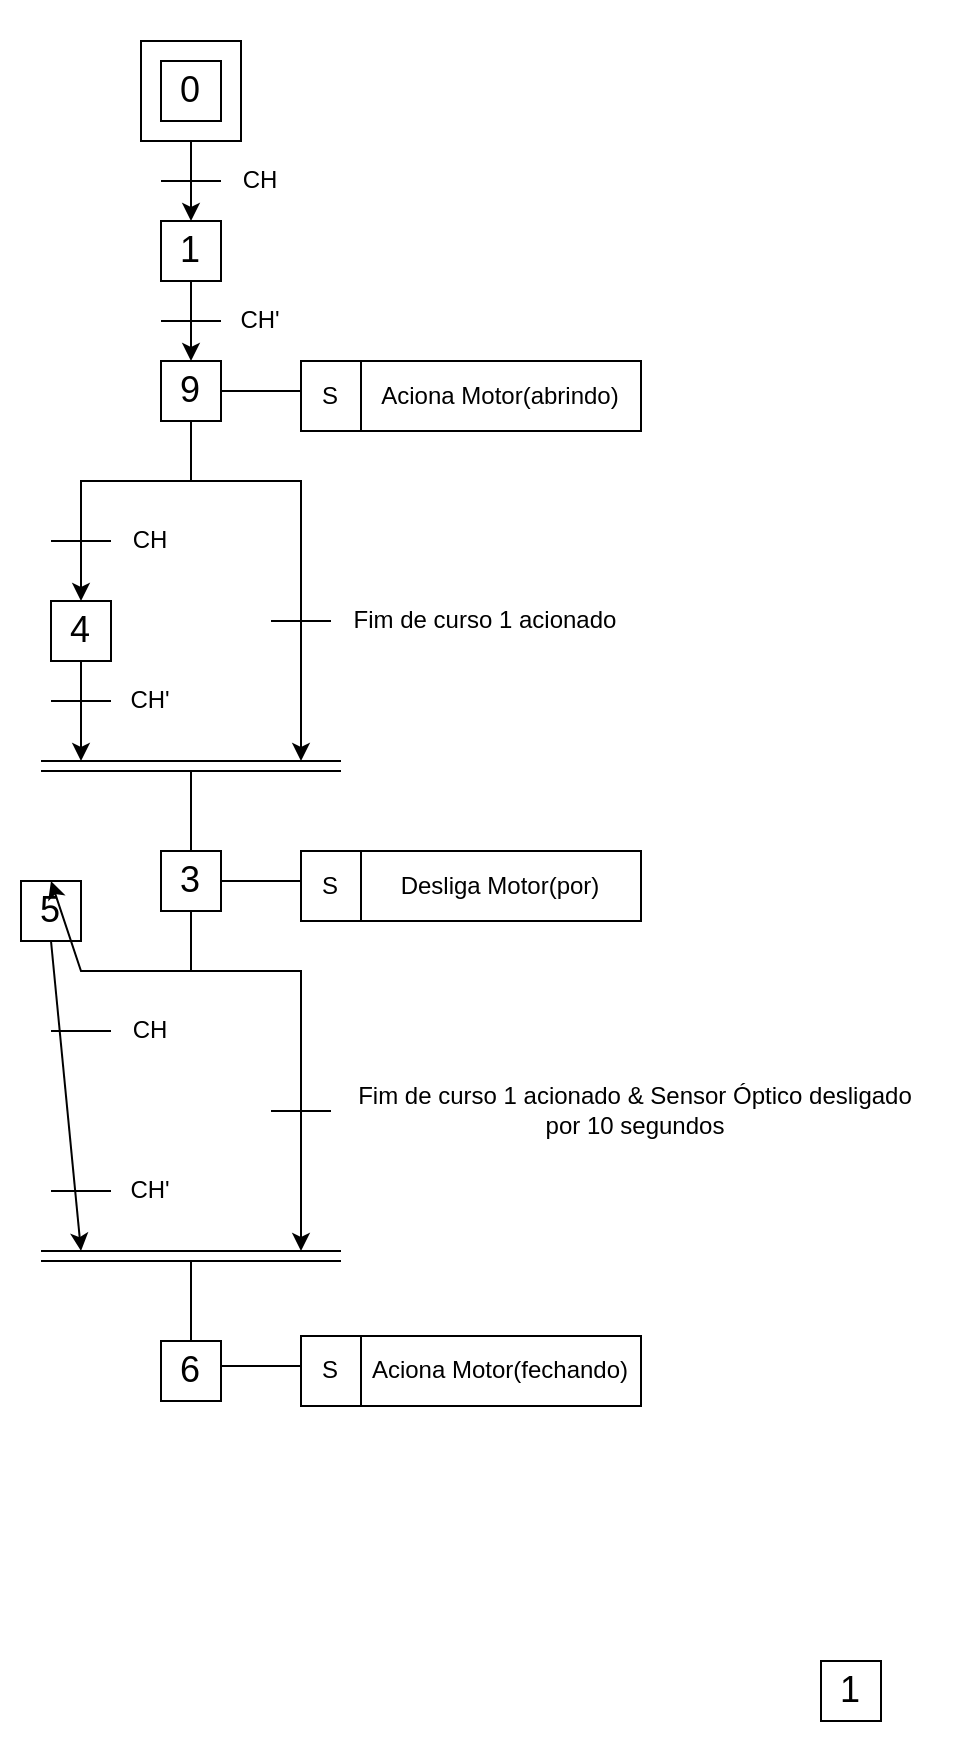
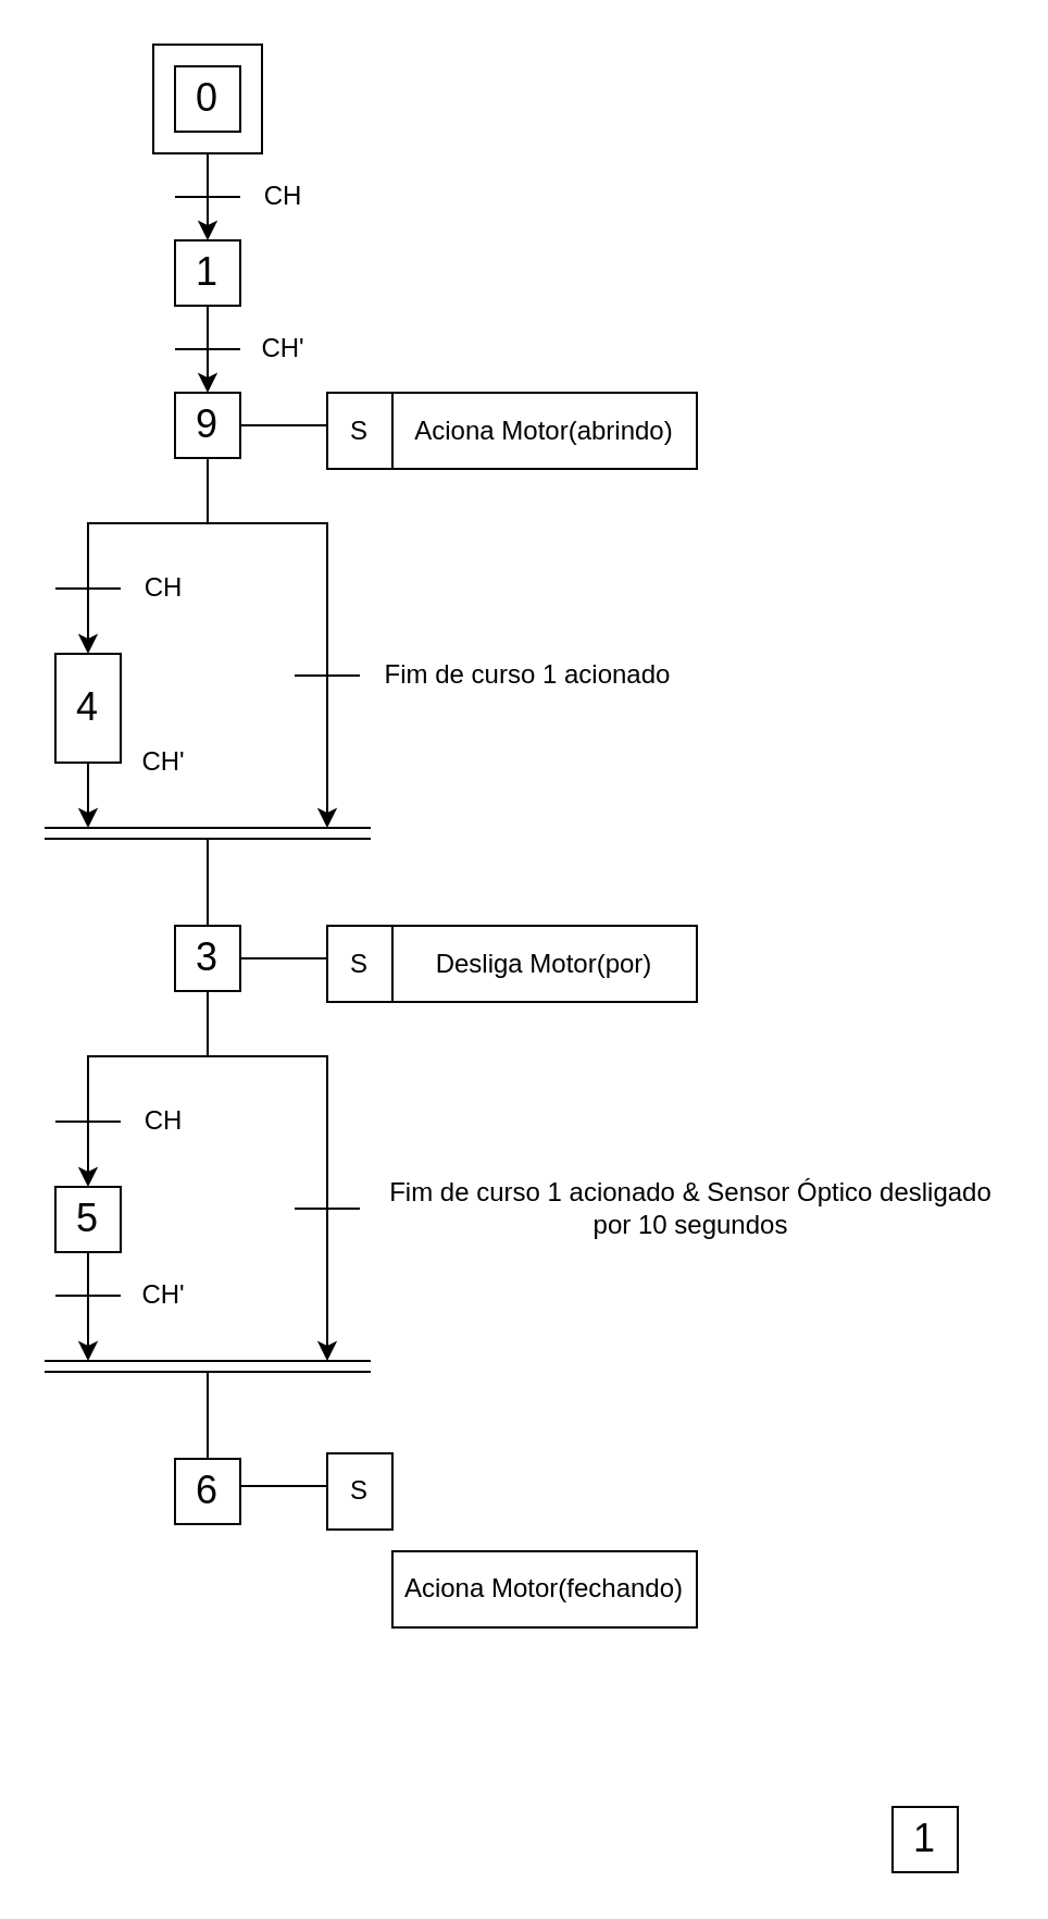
  <mxCell id="0" />
  <mxCell id="1" parent="0" />
  <mxCell id="2" value="" style="whiteSpace=wrap;html=1;aspect=fixed;" vertex="1" parent="1"><mxGeometry x="70" y="20" width="50" height="50" as="geometry" /></mxCell>
  <mxCell id="3" value="&lt;font style=&quot;font-size: 18px;&quot;&gt;0&lt;/font&gt;" style="whiteSpace=wrap;html=1;aspect=fixed;" vertex="1" parent="1"><mxGeometry x="80" y="30" width="30" height="30" as="geometry" /></mxCell>
  <mxCell id="4" value="&lt;font style=&quot;font-size: 18px;&quot;&gt;1&lt;/font&gt;" style="whiteSpace=wrap;html=1;aspect=fixed;" vertex="1" parent="1"><mxGeometry x="80" y="110" width="30" height="30" as="geometry" /></mxCell>
  <mxCell id="5" value="&lt;font style=&quot;font-size: 18px;&quot;&gt;1&lt;/font&gt;" style="whiteSpace=wrap;html=1;aspect=fixed;" vertex="1" parent="1"><mxGeometry x="410" y="830" width="30" height="30" as="geometry" /></mxCell>
  <mxCell id="6" value="" style="endArrow=classic;html=1;rounded=0;exitX=0.5;exitY=1;exitDx=0;exitDy=0;entryX=0.5;entryY=0;entryDx=0;entryDy=0;" edge="1" parent="1" source="2" target="4"><mxGeometry width="50" height="50" relative="1" as="geometry"><mxPoint x="180" y="280" as="sourcePoint" /><mxPoint x="230" y="230" as="targetPoint" /></mxGeometry></mxCell>
  <mxCell id="7" value="" style="endArrow=none;html=1;rounded=0;" edge="1" parent="1"><mxGeometry width="50" height="50" relative="1" as="geometry"><mxPoint x="80" y="90" as="sourcePoint" /><mxPoint x="110" y="90" as="targetPoint" /></mxGeometry></mxCell>
  <mxCell id="8" value="CH" style="text;html=1;align=center;verticalAlign=middle;whiteSpace=wrap;rounded=0;" vertex="1" parent="1"><mxGeometry x="120" y="80" width="20" height="20" as="geometry" /></mxCell>
  <mxCell id="9" value="&lt;font style=&quot;font-size: 18px;&quot;&gt;9&lt;/font&gt;" style="whiteSpace=wrap;html=1;aspect=fixed;" vertex="1" parent="1"><mxGeometry x="80" y="180" width="30" height="30" as="geometry" /></mxCell>
  <mxCell id="10" value="" style="endArrow=classic;html=1;rounded=0;exitX=0.5;exitY=1;exitDx=0;exitDy=0;entryX=0.5;entryY=0;entryDx=0;entryDy=0;" edge="1" parent="1"><mxGeometry width="50" height="50" relative="1" as="geometry"><mxPoint x="95" y="140" as="sourcePoint" /><mxPoint x="95" y="180" as="targetPoint" /></mxGeometry></mxCell>
  <mxCell id="11" value="" style="endArrow=none;html=1;rounded=0;" edge="1" parent="1"><mxGeometry width="50" height="50" relative="1" as="geometry"><mxPoint x="80" y="160" as="sourcePoint" /><mxPoint x="110" y="160" as="targetPoint" /></mxGeometry></mxCell>
  <mxCell id="12" value="CH'" style="text;html=1;align=center;verticalAlign=middle;whiteSpace=wrap;rounded=0;" vertex="1" parent="1"><mxGeometry x="120" y="150" width="20" height="20" as="geometry" /></mxCell>
  <mxCell id="13" value="" style="endArrow=none;html=1;rounded=0;exitX=1;exitY=0.5;exitDx=0;exitDy=0;" edge="1" parent="1" source="9"><mxGeometry width="50" height="50" relative="1" as="geometry"><mxPoint x="260" y="230" as="sourcePoint" /><mxPoint x="150" y="195" as="targetPoint" /></mxGeometry></mxCell>
  <mxCell id="14" value="Aciona Motor(abrindo)" style="rounded=0;whiteSpace=wrap;html=1;" vertex="1" parent="1"><mxGeometry x="180" y="180" width="140" height="35" as="geometry" /></mxCell>
  <mxCell id="15" value="S" style="rounded=0;whiteSpace=wrap;html=1;" vertex="1" parent="1"><mxGeometry x="150" y="180" width="30" height="35" as="geometry" /></mxCell>
- <mxCell id="16" value="&lt;div&gt;&lt;font style=&quot;font-size: 18px;&quot;&gt;4&lt;/font&gt;&lt;/div&gt;" style="whiteSpace=wrap;html=1;aspect=fixed;" vertex="1" parent="1"><mxGeometry x="25" y="300" width="30" height="30" as="geometry" /></mxCell>
+ <mxCell id="16" value="&lt;div&gt;&lt;font style=&quot;font-size: 18px;&quot;&gt;4&lt;/font&gt;&lt;/div&gt;" style="whiteSpace=wrap;html=1;aspect=fixed;" vertex="1" parent="1"><mxGeometry x="25" y="300" width="30" height="50" as="geometry" /></mxCell>
  <mxCell id="17" value="&lt;font style=&quot;font-size: 18px;&quot;&gt;3&lt;/font&gt;" style="whiteSpace=wrap;html=1;aspect=fixed;" vertex="1" parent="1"><mxGeometry x="80" y="425" width="30" height="30" as="geometry" /></mxCell>
  <mxCell id="18" value="" style="endArrow=none;html=1;rounded=0;exitX=0.5;exitY=1;exitDx=0;exitDy=0;" edge="1" parent="1" source="9"><mxGeometry width="50" height="50" relative="1" as="geometry"><mxPoint x="260" y="260" as="sourcePoint" /><mxPoint x="95" y="240" as="targetPoint" /></mxGeometry></mxCell>
  <mxCell id="19" value="" style="endArrow=classic;html=1;rounded=0;entryX=0.5;entryY=0;entryDx=0;entryDy=0;" edge="1" parent="1" target="16"><mxGeometry width="50" height="50" relative="1" as="geometry"><mxPoint x="100" y="240" as="sourcePoint" /><mxPoint x="310" y="200" as="targetPoint" /><Array as="points"><mxPoint x="40" y="240" /></Array></mxGeometry></mxCell>
  <mxCell id="20" value="" style="endArrow=none;html=1;rounded=0;" edge="1" parent="1"><mxGeometry width="50" height="50" relative="1" as="geometry"><mxPoint x="135" y="310" as="sourcePoint" /><mxPoint x="165" y="310" as="targetPoint" /></mxGeometry></mxCell>
  <mxCell id="21" value="Fim de curso 1 acionado" style="text;html=1;align=center;verticalAlign=middle;whiteSpace=wrap;rounded=0;" vertex="1" parent="1"><mxGeometry x="175" y="300" width="135" height="20" as="geometry" /></mxCell>
  <mxCell id="22" value="" style="endArrow=none;html=1;rounded=0;" edge="1" parent="1"><mxGeometry width="50" height="50" relative="1" as="geometry"><mxPoint x="25" y="270" as="sourcePoint" /><mxPoint x="55" y="270" as="targetPoint" /></mxGeometry></mxCell>
  <mxCell id="23" value="CH" style="text;html=1;align=center;verticalAlign=middle;whiteSpace=wrap;rounded=0;" vertex="1" parent="1"><mxGeometry x="65" y="260" width="20" height="20" as="geometry" /></mxCell>
  <mxCell id="24" value="" style="endArrow=classic;html=1;rounded=0;exitX=0.5;exitY=1;exitDx=0;exitDy=0;" edge="1" parent="1" source="16"><mxGeometry width="50" height="50" relative="1" as="geometry"><mxPoint x="260" y="430" as="sourcePoint" /><mxPoint x="40" y="380" as="targetPoint" /></mxGeometry></mxCell>
  <mxCell id="25" value="" style="endArrow=none;html=1;rounded=0;" edge="1" parent="1"><mxGeometry width="50" height="50" relative="1" as="geometry"><mxPoint x="25" y="350" as="sourcePoint" /><mxPoint x="55" y="350" as="targetPoint" /></mxGeometry></mxCell>
  <mxCell id="26" value="CH'" style="text;html=1;align=center;verticalAlign=middle;whiteSpace=wrap;rounded=0;" vertex="1" parent="1"><mxGeometry x="65" y="340" width="20" height="20" as="geometry" /></mxCell>
  <mxCell id="27" value="" style="endArrow=none;html=1;rounded=0;" edge="1" parent="1"><mxGeometry width="50" height="50" relative="1" as="geometry"><mxPoint x="20" y="380" as="sourcePoint" /><mxPoint x="170" y="380" as="targetPoint" /></mxGeometry></mxCell>
  <mxCell id="28" value="" style="endArrow=none;html=1;rounded=0;exitX=1;exitY=0.5;exitDx=0;exitDy=0;" edge="1" parent="1"><mxGeometry width="50" height="50" relative="1" as="geometry"><mxPoint x="110" y="440" as="sourcePoint" /><mxPoint x="150" y="440" as="targetPoint" /></mxGeometry></mxCell>
  <mxCell id="29" value="Desliga Motor(por)" style="rounded=0;whiteSpace=wrap;html=1;" vertex="1" parent="1"><mxGeometry x="180" y="425" width="140" height="35" as="geometry" /></mxCell>
  <mxCell id="30" value="S" style="rounded=0;whiteSpace=wrap;html=1;" vertex="1" parent="1"><mxGeometry x="150" y="425" width="30" height="35" as="geometry" /></mxCell>
  <mxCell id="31" value="" style="endArrow=none;html=1;rounded=0;" edge="1" parent="1"><mxGeometry width="50" height="50" relative="1" as="geometry"><mxPoint x="20" y="385" as="sourcePoint" /><mxPoint x="170" y="385" as="targetPoint" /></mxGeometry></mxCell>
  <mxCell id="32" value="" style="endArrow=classic;html=1;rounded=0;" edge="1" parent="1"><mxGeometry width="50" height="50" relative="1" as="geometry"><mxPoint x="100" y="240" as="sourcePoint" /><mxPoint x="150" y="380" as="targetPoint" /><Array as="points"><mxPoint x="150" y="240" /></Array></mxGeometry></mxCell>
  <mxCell id="33" value="" style="endArrow=none;html=1;rounded=0;entryX=0.5;entryY=0;entryDx=0;entryDy=0;" edge="1" parent="1" target="17"><mxGeometry width="50" height="50" relative="1" as="geometry"><mxPoint x="95" y="385" as="sourcePoint" /><mxPoint x="170" y="395" as="targetPoint" /></mxGeometry></mxCell>
- <mxCell id="34" value="&lt;font style=&quot;font-size: 18px;&quot;&gt;5&lt;/font&gt;" style="whiteSpace=wrap;html=1;aspect=fixed;" vertex="1" parent="1"><mxGeometry x="10" y="440" width="30" height="30" as="geometry" /></mxCell>
+ <mxCell id="34" value="&lt;font style=&quot;font-size: 18px;&quot;&gt;5&lt;/font&gt;" style="whiteSpace=wrap;html=1;aspect=fixed;" vertex="1" parent="1"><mxGeometry x="25" y="545" width="30" height="30" as="geometry" /></mxCell>
  <mxCell id="35" value="" style="endArrow=none;html=1;rounded=0;exitX=0.5;exitY=1;exitDx=0;exitDy=0;" edge="1" parent="1"><mxGeometry width="50" height="50" relative="1" as="geometry"><mxPoint x="95" y="455" as="sourcePoint" /><mxPoint x="95" y="485" as="targetPoint" /></mxGeometry></mxCell>
  <mxCell id="36" value="" style="endArrow=classic;html=1;rounded=0;entryX=0.5;entryY=0;entryDx=0;entryDy=0;" edge="1" parent="1" target="34"><mxGeometry width="50" height="50" relative="1" as="geometry"><mxPoint x="100" y="485" as="sourcePoint" /><mxPoint x="310" y="445" as="targetPoint" /><Array as="points"><mxPoint x="40" y="485" /></Array></mxGeometry></mxCell>
  <mxCell id="37" value="" style="endArrow=none;html=1;rounded=0;" edge="1" parent="1"><mxGeometry width="50" height="50" relative="1" as="geometry"><mxPoint x="135" y="555" as="sourcePoint" /><mxPoint x="165" y="555" as="targetPoint" /></mxGeometry></mxCell>
  <mxCell id="38" value="Fim de curso 1 acionado &amp;amp; Sensor Óptico desligado por 10 segundos" style="text;html=1;align=center;verticalAlign=middle;whiteSpace=wrap;rounded=0;" vertex="1" parent="1"><mxGeometry x="175" y="545" width="285" height="20" as="geometry" /></mxCell>
  <mxCell id="39" value="" style="endArrow=none;html=1;rounded=0;" edge="1" parent="1"><mxGeometry width="50" height="50" relative="1" as="geometry"><mxPoint x="25" y="515" as="sourcePoint" /><mxPoint x="55" y="515" as="targetPoint" /></mxGeometry></mxCell>
  <mxCell id="40" value="CH" style="text;html=1;align=center;verticalAlign=middle;whiteSpace=wrap;rounded=0;" vertex="1" parent="1"><mxGeometry x="65" y="505" width="20" height="20" as="geometry" /></mxCell>
  <mxCell id="41" value="" style="endArrow=classic;html=1;rounded=0;exitX=0.5;exitY=1;exitDx=0;exitDy=0;" edge="1" parent="1" source="34"><mxGeometry width="50" height="50" relative="1" as="geometry"><mxPoint x="260" y="675" as="sourcePoint" /><mxPoint x="40" y="625" as="targetPoint" /></mxGeometry></mxCell>
  <mxCell id="42" value="" style="endArrow=none;html=1;rounded=0;" edge="1" parent="1"><mxGeometry width="50" height="50" relative="1" as="geometry"><mxPoint x="25" y="595" as="sourcePoint" /><mxPoint x="55" y="595" as="targetPoint" /></mxGeometry></mxCell>
  <mxCell id="43" value="CH'" style="text;html=1;align=center;verticalAlign=middle;whiteSpace=wrap;rounded=0;" vertex="1" parent="1"><mxGeometry x="65" y="585" width="20" height="20" as="geometry" /></mxCell>
  <mxCell id="44" value="" style="endArrow=none;html=1;rounded=0;" edge="1" parent="1"><mxGeometry width="50" height="50" relative="1" as="geometry"><mxPoint x="20" y="625" as="sourcePoint" /><mxPoint x="170" y="625" as="targetPoint" /></mxGeometry></mxCell>
  <mxCell id="45" value="" style="endArrow=none;html=1;rounded=0;" edge="1" parent="1"><mxGeometry width="50" height="50" relative="1" as="geometry"><mxPoint x="20" y="630" as="sourcePoint" /><mxPoint x="170" y="630" as="targetPoint" /></mxGeometry></mxCell>
  <mxCell id="46" value="" style="endArrow=classic;html=1;rounded=0;" edge="1" parent="1"><mxGeometry width="50" height="50" relative="1" as="geometry"><mxPoint x="100" y="485" as="sourcePoint" /><mxPoint x="150" y="625" as="targetPoint" /><Array as="points"><mxPoint x="150" y="485" /></Array></mxGeometry></mxCell>
  <mxCell id="47" value="" style="endArrow=none;html=1;rounded=0;entryX=0.5;entryY=0;entryDx=0;entryDy=0;" edge="1" parent="1"><mxGeometry width="50" height="50" relative="1" as="geometry"><mxPoint x="95" y="630" as="sourcePoint" /><mxPoint x="95" y="670" as="targetPoint" /></mxGeometry></mxCell>
  <mxCell id="48" value="&lt;font style=&quot;font-size: 18px;&quot;&gt;6&lt;/font&gt;" style="whiteSpace=wrap;html=1;aspect=fixed;" vertex="1" parent="1"><mxGeometry x="80" y="670" width="30" height="30" as="geometry" /></mxCell>
  <mxCell id="49" value="" style="endArrow=none;html=1;rounded=0;exitX=1;exitY=0.5;exitDx=0;exitDy=0;" edge="1" parent="1"><mxGeometry width="50" height="50" relative="1" as="geometry"><mxPoint x="110" y="682.5" as="sourcePoint" /><mxPoint x="150" y="682.5" as="targetPoint" /></mxGeometry></mxCell>
- <mxCell id="50" value="Aciona Motor(fechando)" style="rounded=0;whiteSpace=wrap;html=1;" vertex="1" parent="1"><mxGeometry x="180" y="667.5" width="140" height="35" as="geometry" /></mxCell>
+ <mxCell id="50" value="Aciona Motor(fechando)" style="rounded=0;whiteSpace=wrap;html=1;" vertex="1" parent="1"><mxGeometry x="180" y="712.5" width="140" height="35" as="geometry" /></mxCell>
  <mxCell id="51" value="S" style="rounded=0;whiteSpace=wrap;html=1;" vertex="1" parent="1"><mxGeometry x="150" y="667.5" width="30" height="35" as="geometry" /></mxCell>
